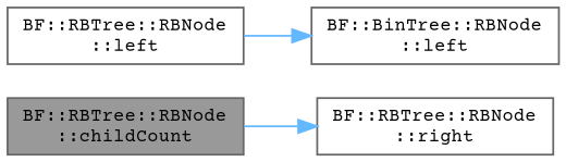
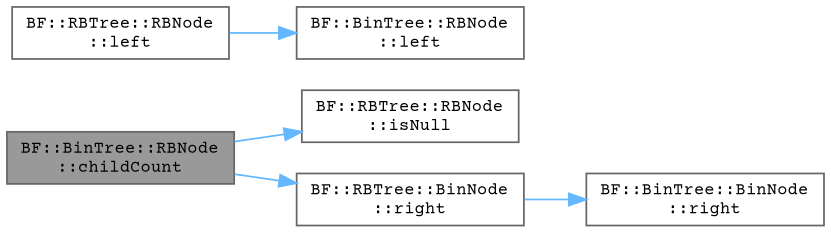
  digraph {
    fontname="Courier Prime"
    rankdir=LR
    node [color=grey40 fillcolor=white fontname="Courier Prime" fontsize=10 shape=box style=filled]
    edge [color=steelblue1 fontname="Courier Prime" fontsize=10 labelfontname=Helvetica labelfontsize=10 style=solid]
-   n1 [color=gray40 fillcolor=grey60 fontcolor=black height=0.2 label="BF::RBTree::RBNode\l::childCount" width=0.4]
-   n3 [height=0.2 label="BF::RBTree::RBNode\l::right" width=0.4]
+   n1 [color=gray40 fillcolor=grey60 fontcolor=black height=0.2 label="BF::BinTree::RBNode\l::childCount" width=0.4]
+   n2 [height=0.2 label="BF::RBTree::RBNode\l::isNull" width=0.4]
+   n3 [height=0.2 label="BF::RBTree::BinNode\l::right" width=0.4]
    n4 [height=0.2 label="BF::RBTree::RBNode\l::left" width=0.4]
    n5 [height=0.2 label="BF::BinTree::RBNode\l::left" width=0.4]
+   n6 [height=0.2 label="BF::BinTree::BinNode\l::right" width=0.4]
+   n1 -> n2
    n1 -> n3
+   n3 -> n6
    n4 -> n5
  }
